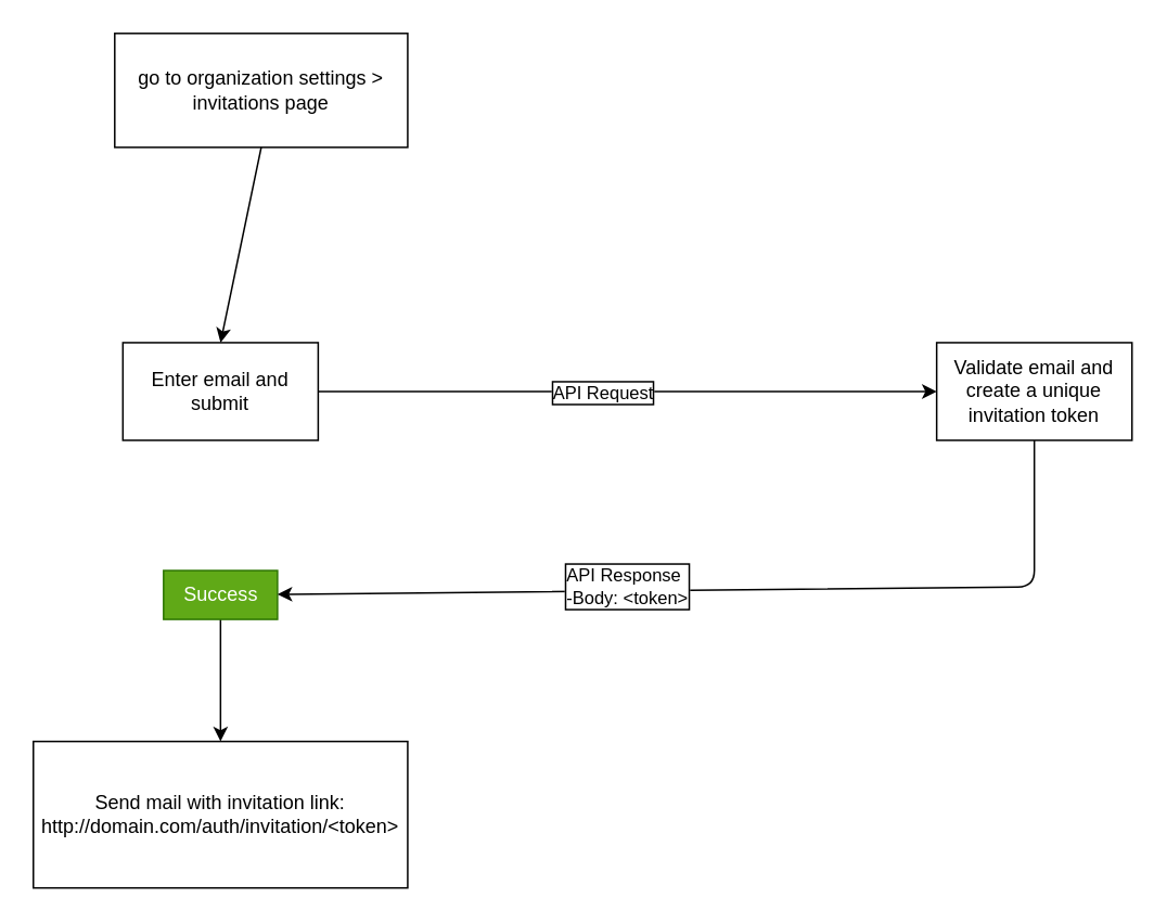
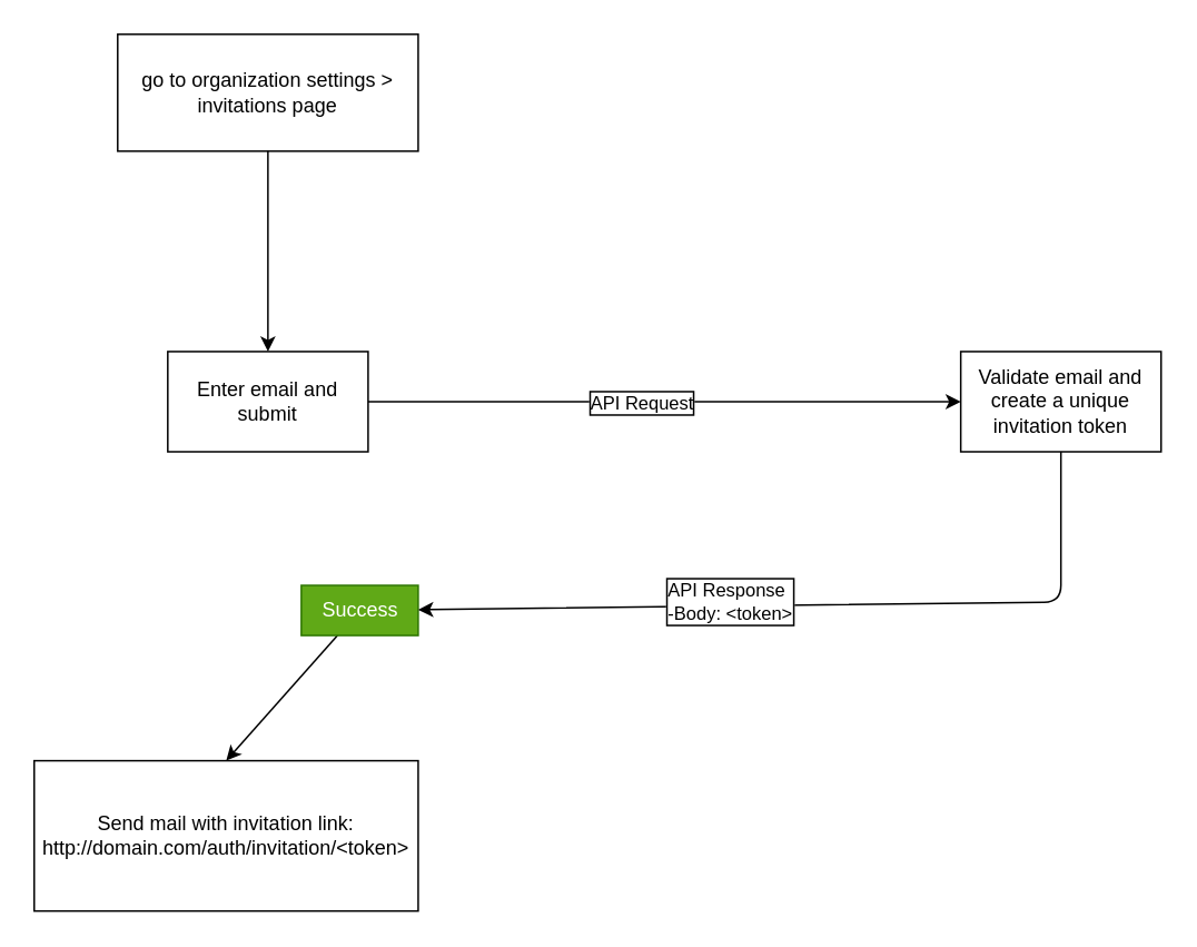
  <mxCell id="0" />
  <mxCell id="1" parent="0" />
  <mxCell id="2" value="go to organization settings &amp;gt; invitations page" style="whiteSpace=wrap;html=1;" vertex="1" parent="1"><mxGeometry x="70" y="20" width="180" height="70" as="geometry" /></mxCell>
  <mxCell id="3" value="" style="edgeStyle=none;html=1;" edge="1" parent="1" source="5" target="12"><mxGeometry relative="1" as="geometry" /></mxCell>
  <mxCell id="4" value="API Request" style="edgeLabel;html=1;align=center;verticalAlign=middle;resizable=0;points=[];labelBorderColor=default;spacingLeft=0;spacingBottom=0;" vertex="1" connectable="0" parent="3"><mxGeometry x="-0.083" relative="1" as="geometry"><mxPoint as="offset" /></mxGeometry></mxCell>
- <mxCell id="5" value="Enter email and submit" style="whiteSpace=wrap;html=1;" vertex="1" parent="1"><mxGeometry x="75" y="210" width="120" height="60" as="geometry" /></mxCell>
+ <mxCell id="5" value="Enter email and submit" style="whiteSpace=wrap;html=1;" vertex="1" parent="1"><mxGeometry x="100" y="210" width="120" height="60" as="geometry" /></mxCell>
  <mxCell id="6" style="edgeStyle=none;html=1;entryX=0.5;entryY=0;entryDx=0;entryDy=0;exitX=0.5;exitY=1;exitDx=0;exitDy=0;" edge="1" parent="1" source="2" target="5"><mxGeometry relative="1" as="geometry"><mxPoint x="135" y="310" as="sourcePoint" /></mxGeometry></mxCell>
  <mxCell id="7" style="edgeStyle=none;html=1;entryX=0.5;entryY=0;entryDx=0;entryDy=0;" edge="1" parent="1" source="8" target="9"><mxGeometry relative="1" as="geometry" /></mxCell>
- <mxCell id="8" value="Success" style="text;html=1;align=center;verticalAlign=middle;resizable=0;points=[];autosize=1;strokeColor=#2D7600;fillColor=#60a917;fontColor=#ffffff;" vertex="1" parent="1"><mxGeometry x="100" y="350" width="70" height="30" as="geometry" /></mxCell>
+ <mxCell id="8" value="Success" style="text;html=1;align=center;verticalAlign=middle;resizable=0;points=[];autosize=1;strokeColor=#2D7600;fillColor=#60a917;fontColor=#ffffff;" vertex="1" parent="1"><mxGeometry x="180" y="350" width="70" height="30" as="geometry" /></mxCell>
  <mxCell id="9" value="Send mail with invitation link:&lt;br&gt;http://domain.com/auth/invitation/&amp;lt;token&amp;gt;" style="whiteSpace=wrap;html=1;" vertex="1" parent="1"><mxGeometry x="20" y="455" width="230" height="90" as="geometry" /></mxCell>
  <mxCell id="10" style="html=1;" edge="1" parent="1" source="12" target="8"><mxGeometry relative="1" as="geometry"><mxPoint x="635" y="350" as="targetPoint" /><Array as="points"><mxPoint x="635" y="360" /></Array></mxGeometry></mxCell>
  <mxCell id="11" value="API Response&lt;br&gt;-Body: &amp;lt;token&amp;gt;" style="edgeLabel;html=1;align=left;verticalAlign=middle;resizable=0;points=[];labelBorderColor=default;" vertex="1" connectable="0" parent="10"><mxGeometry x="0.3" y="1" relative="1" as="geometry"><mxPoint x="-19" y="-4" as="offset" /></mxGeometry></mxCell>
  <mxCell id="12" value="Validate email and create a unique invitation token" style="whiteSpace=wrap;html=1;" vertex="1" parent="1"><mxGeometry x="575" y="210" width="120" height="60" as="geometry" /></mxCell>
